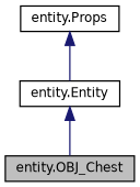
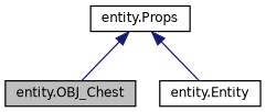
  digraph {
    node [color=black fillcolor=white fontname=Helvetica fontsize=10 shape=record style=filled]
    edge [color=midnightblue dir=back fontname=Helvetica fontsize=10 labelfontname=Helvetica labelfontsize=10 style=solid]
    n1 [fillcolor=grey75 fontcolor=black height=0.2 label="entity.OBJ_Chest" width=0.4]
    n2 [height=0.2 label="entity.Props" width=0.4]
    n3 [height=0.2 label="entity.Entity" width=0.4]
-   n3 -> n1
+   n2 -> n1
    n2 -> n3
  }
